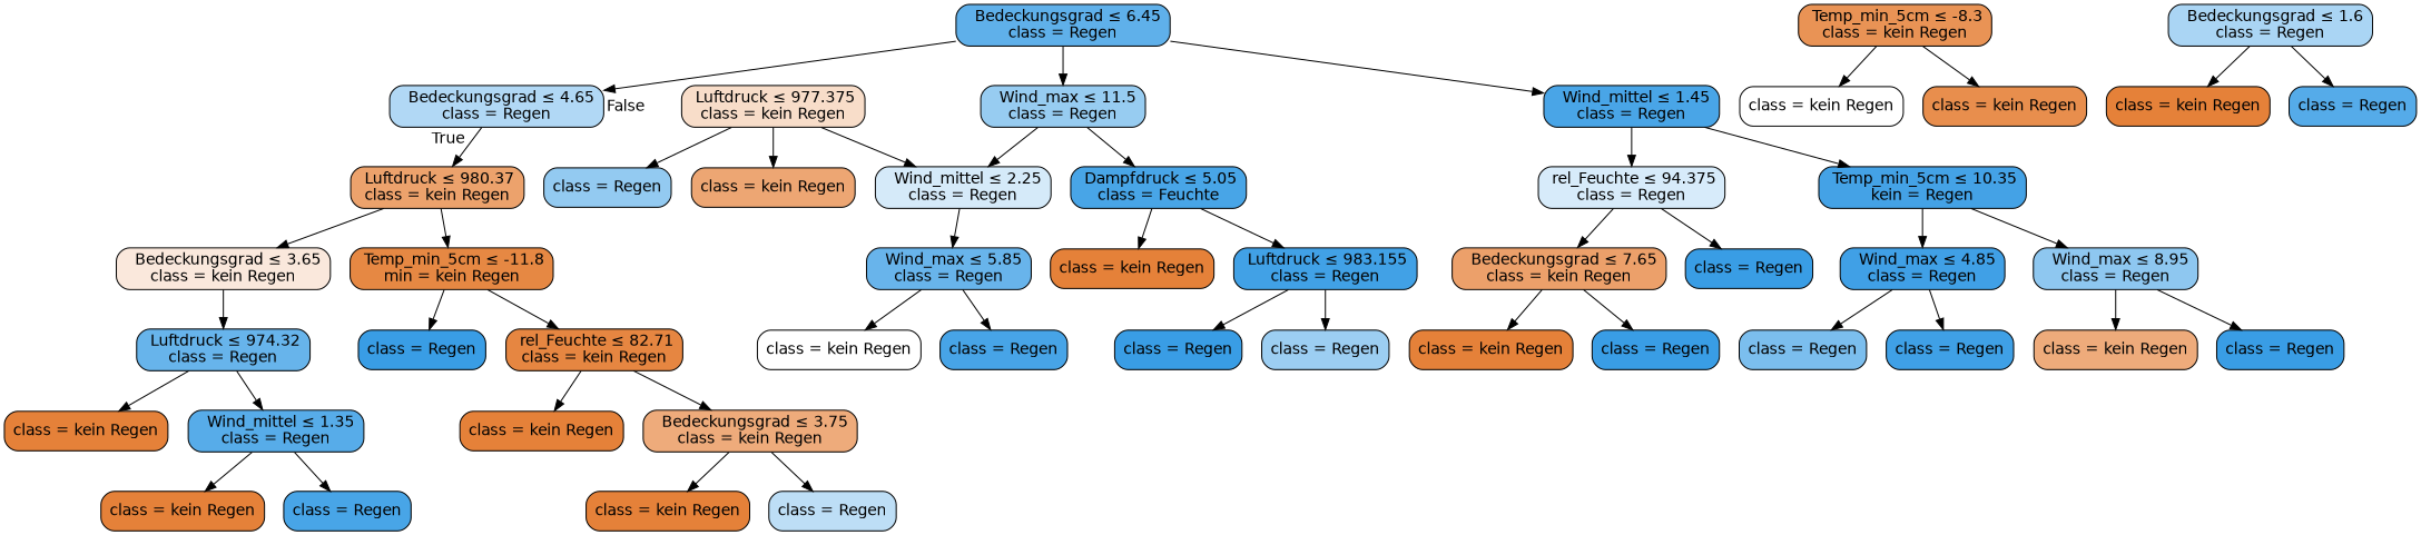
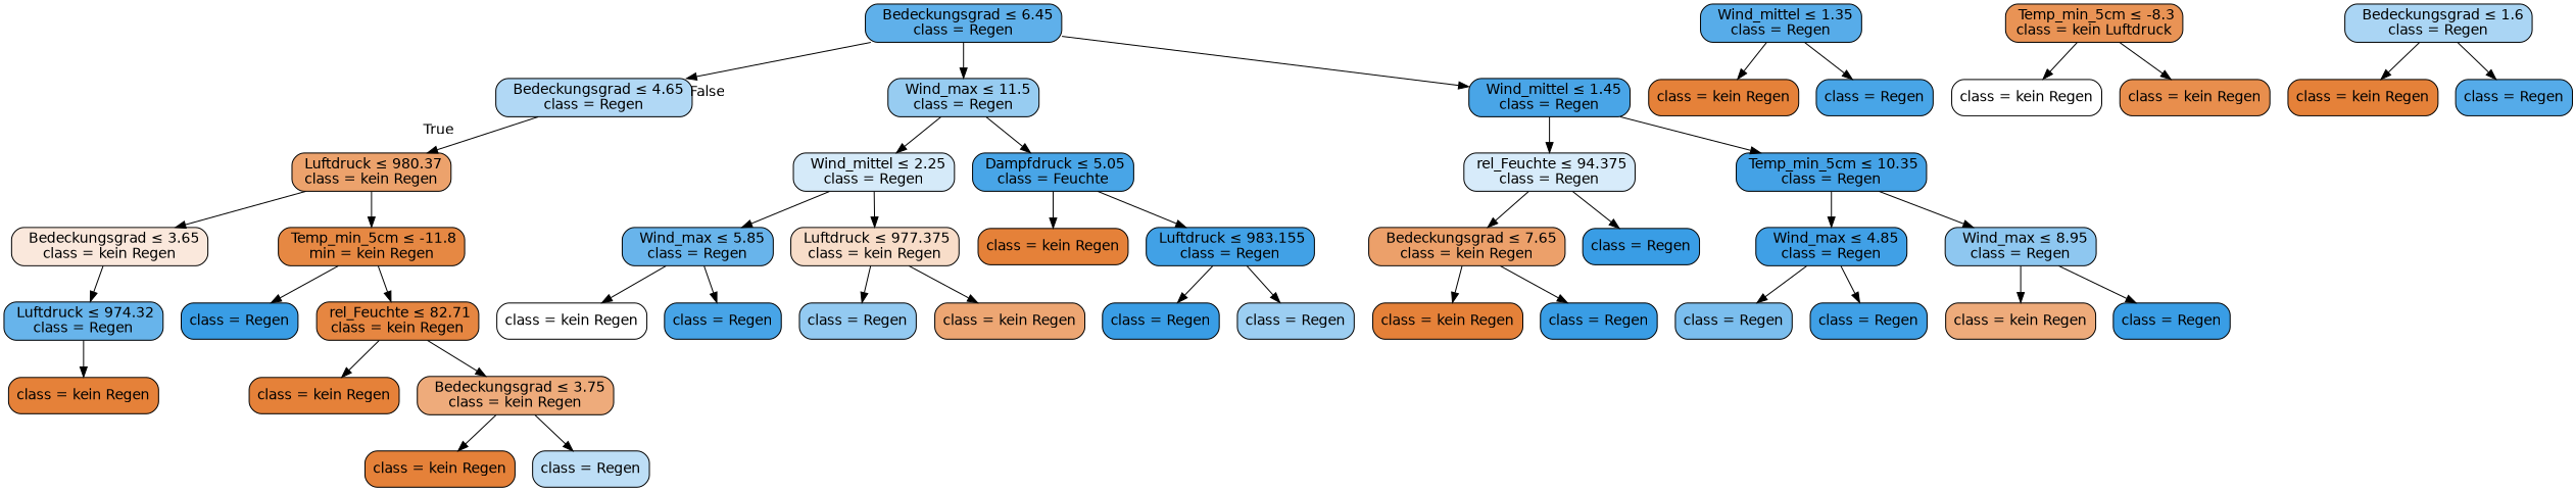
  digraph {
    node [color=black fillcolor="#e58139" fontname=helvetica shape=box style="filled, rounded"]
    edge [fontname=helvetica]
    n1 [fillcolor="#b1d8f5" label=<  Bedeckungsgrad &le; 4.65<br/>class = Regen>]
    n2 [fillcolor="#eca26c" label=< Luftdruck &le; 980.37<br/>class = kein Regen>]
    n3 [fillcolor="#fae8dc" label=<  Bedeckungsgrad &le; 3.65<br/>class = kein Regen>]
    n4 [fillcolor="#e68843" label=< Temp_min_5cm &le; -11.8<br/>min = kein Regen>]
    n5 [fillcolor="#5fb0ea" label=<  Bedeckungsgrad &le; 6.45<br/>class = Regen>]
    n6 [fillcolor="#97ccf1" label=<  Wind_max &le; 11.5<br/>class = Regen>]
    n7 [fillcolor="#49a5e7" label=<  Wind_mittel &le; 1.45<br/>class = Regen>]
    n8 [fillcolor="#67b4eb" label=< Luftdruck &le; 974.32<br/>class = Regen>]
    n9 [fillcolor="#399de5" label=<class = Regen>]
    n10 [fillcolor="#e68641" label=< rel_Feuchte &le; 82.71<br/>class = kein Regen>]
    n11 [label=<class = kein Regen>]
    n12 [fillcolor="#57ace9" label=<  Wind_mittel &le; 1.35<br/>class = Regen>]
-   n13 [fillcolor="#e99355" label=< Temp_min_5cm &le; -8.3<br/>class = kein Regen>]
+   n13 [fillcolor="#e99355" label=< Temp_min_5cm &le; -8.3<br/>class = kein Luftdruck>]
    n14 [fillcolor="#ffffff" label=<class = kein Regen>]
    n15 [fillcolor="#e88e4d" label=<class = kein Regen>]
    n16 [fillcolor="#aad5f4" label=<  Bedeckungsgrad &le; 1.6<br/>class = Regen>]
    n17 [label=<class = kein Regen>]
    n18 [fillcolor="#55abe9" label=<class = Regen>]
    n19 [label=<class = kein Regen>]
    n20 [fillcolor="#48a5e7" label=<class = Regen>]
    n21 [label=<class = kein Regen>]
    n22 [fillcolor="#eeab7b" label=<  Bedeckungsgrad &le; 3.75<br/>class = kein Regen>]
    n23 [label=<class = kein Regen>]
    n24 [fillcolor="#bddef6" label=<class = Regen>]
    n25 [fillcolor="#d5eaf9" label=<  Wind_mittel &le; 2.25<br/>class = Regen>]
    n26 [fillcolor="#48a5e7" label=< Dampfdruck &le; 5.05<br/>class = Feuchte>]
    n27 [fillcolor="#d7ebfa" label=< rel_Feuchte &le; 94.375<br/>class = Regen>]
-   n28 [fillcolor="#44a2e6" label=< Temp_min_5cm &le; 10.35<br/>kein = Regen>]
+   n28 [fillcolor="#44a2e6" label=< Temp_min_5cm &le; 10.35<br/>class = Regen>]
    n29 [fillcolor="#68b4eb" label=<  Wind_max &le; 5.85<br/>class = Regen>]
    n30 [fillcolor="#f8ddc9" label=< Luftdruck &le; 977.375<br/>class = kein Regen>]
    n31 [label=<class = kein Regen>]
    n32 [fillcolor="#41a1e6" label=< Luftdruck &le; 983.155<br/>class = Regen>]
    n33 [fillcolor="#ffffff" label=<class = kein Regen>]
    n34 [fillcolor="#47a4e7" label=<class = Regen>]
    n35 [fillcolor="#93caf1" label=<class = Regen>]
    n36 [fillcolor="#eda673" label=<class = kein Regen>]
    n37 [fillcolor="#399de5" label=<class = Regen>]
    n38 [fillcolor="#9ccef2" label=<class = Regen>]
    n39 [fillcolor="#eca06a" label=<  Bedeckungsgrad &le; 7.65<br/>class = kein Regen>]
    n40 [fillcolor="#399de5" label=<class = Regen>]
    n41 [fillcolor="#40a0e6" label=<  Wind_max &le; 4.85<br/>class = Regen>]
    n42 [fillcolor="#8ec7f0" label=<  Wind_max &le; 8.95<br/>class = Regen>]
    n43 [label=<class = kein Regen>]
    n44 [fillcolor="#399de5" label=<class = Regen>]
    n45 [fillcolor="#7bbeee" label=<class = Regen>]
    n46 [fillcolor="#3fa0e6" label=<class = Regen>]
    n47 [fillcolor="#eeab7b" label=<class = kein Regen>]
    n48 [fillcolor="#399de5" label=<class = Regen>]
    n1 -> n2 [headlabel=True labelangle=45 labeldistance=2.5]
    n2 -> n3
    n2 -> n4
    n3 -> n8
    n4 -> n9
    n4 -> n10
    n5 -> n1 [headlabel=False labelangle=-45 labeldistance=2.5]
    n5 -> n6
    n5 -> n7
    n6 -> n25
    n6 -> n26
    n7 -> n27
    n7 -> n28
    n8 -> n11
-   n8 -> n12
    n10 -> n21
    n10 -> n22
    n12 -> n19
    n12 -> n20
    n13 -> n14
    n13 -> n15
    n16 -> n17
    n16 -> n18
    n22 -> n23
    n22 -> n24
    n25 -> n29
-   n30 -> n25
+   n25 -> n30
    n26 -> n31
    n26 -> n32
    n27 -> n39
    n27 -> n40
    n28 -> n41
    n28 -> n42
    n29 -> n33
    n29 -> n34
    n30 -> n35
    n30 -> n36
    n32 -> n37
    n32 -> n38
    n39 -> n43
    n39 -> n44
    n41 -> n45
    n41 -> n46
    n42 -> n47
    n42 -> n48
  }
